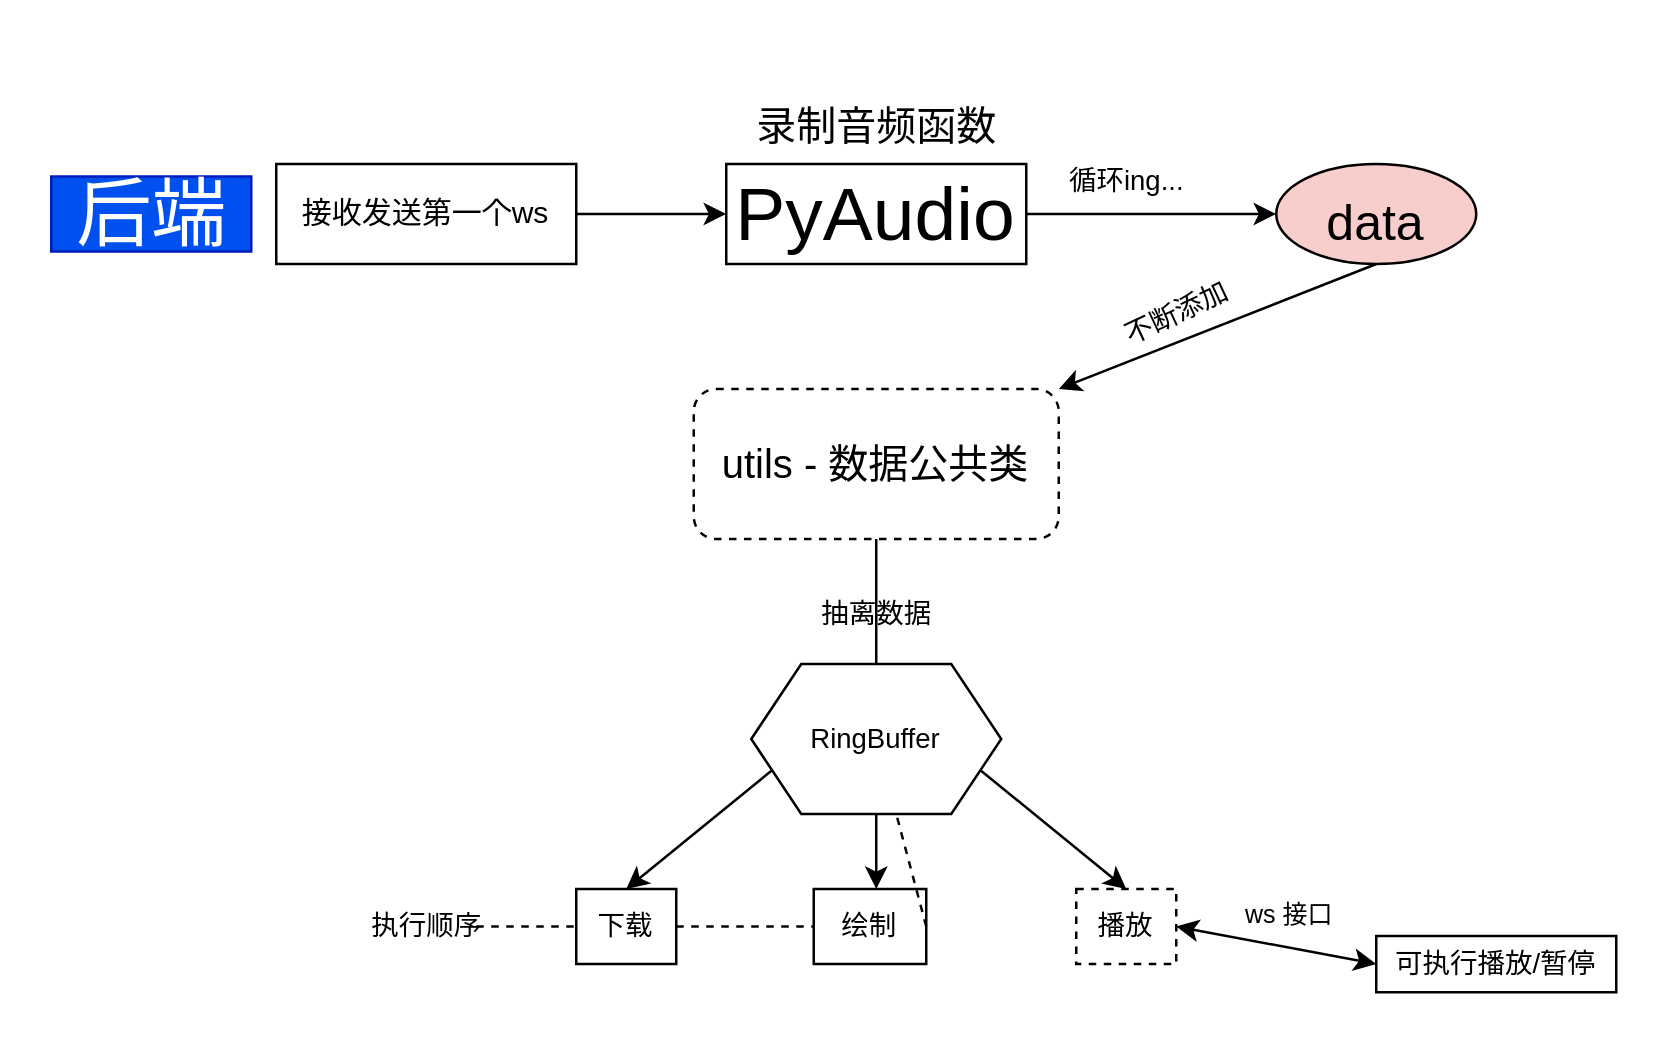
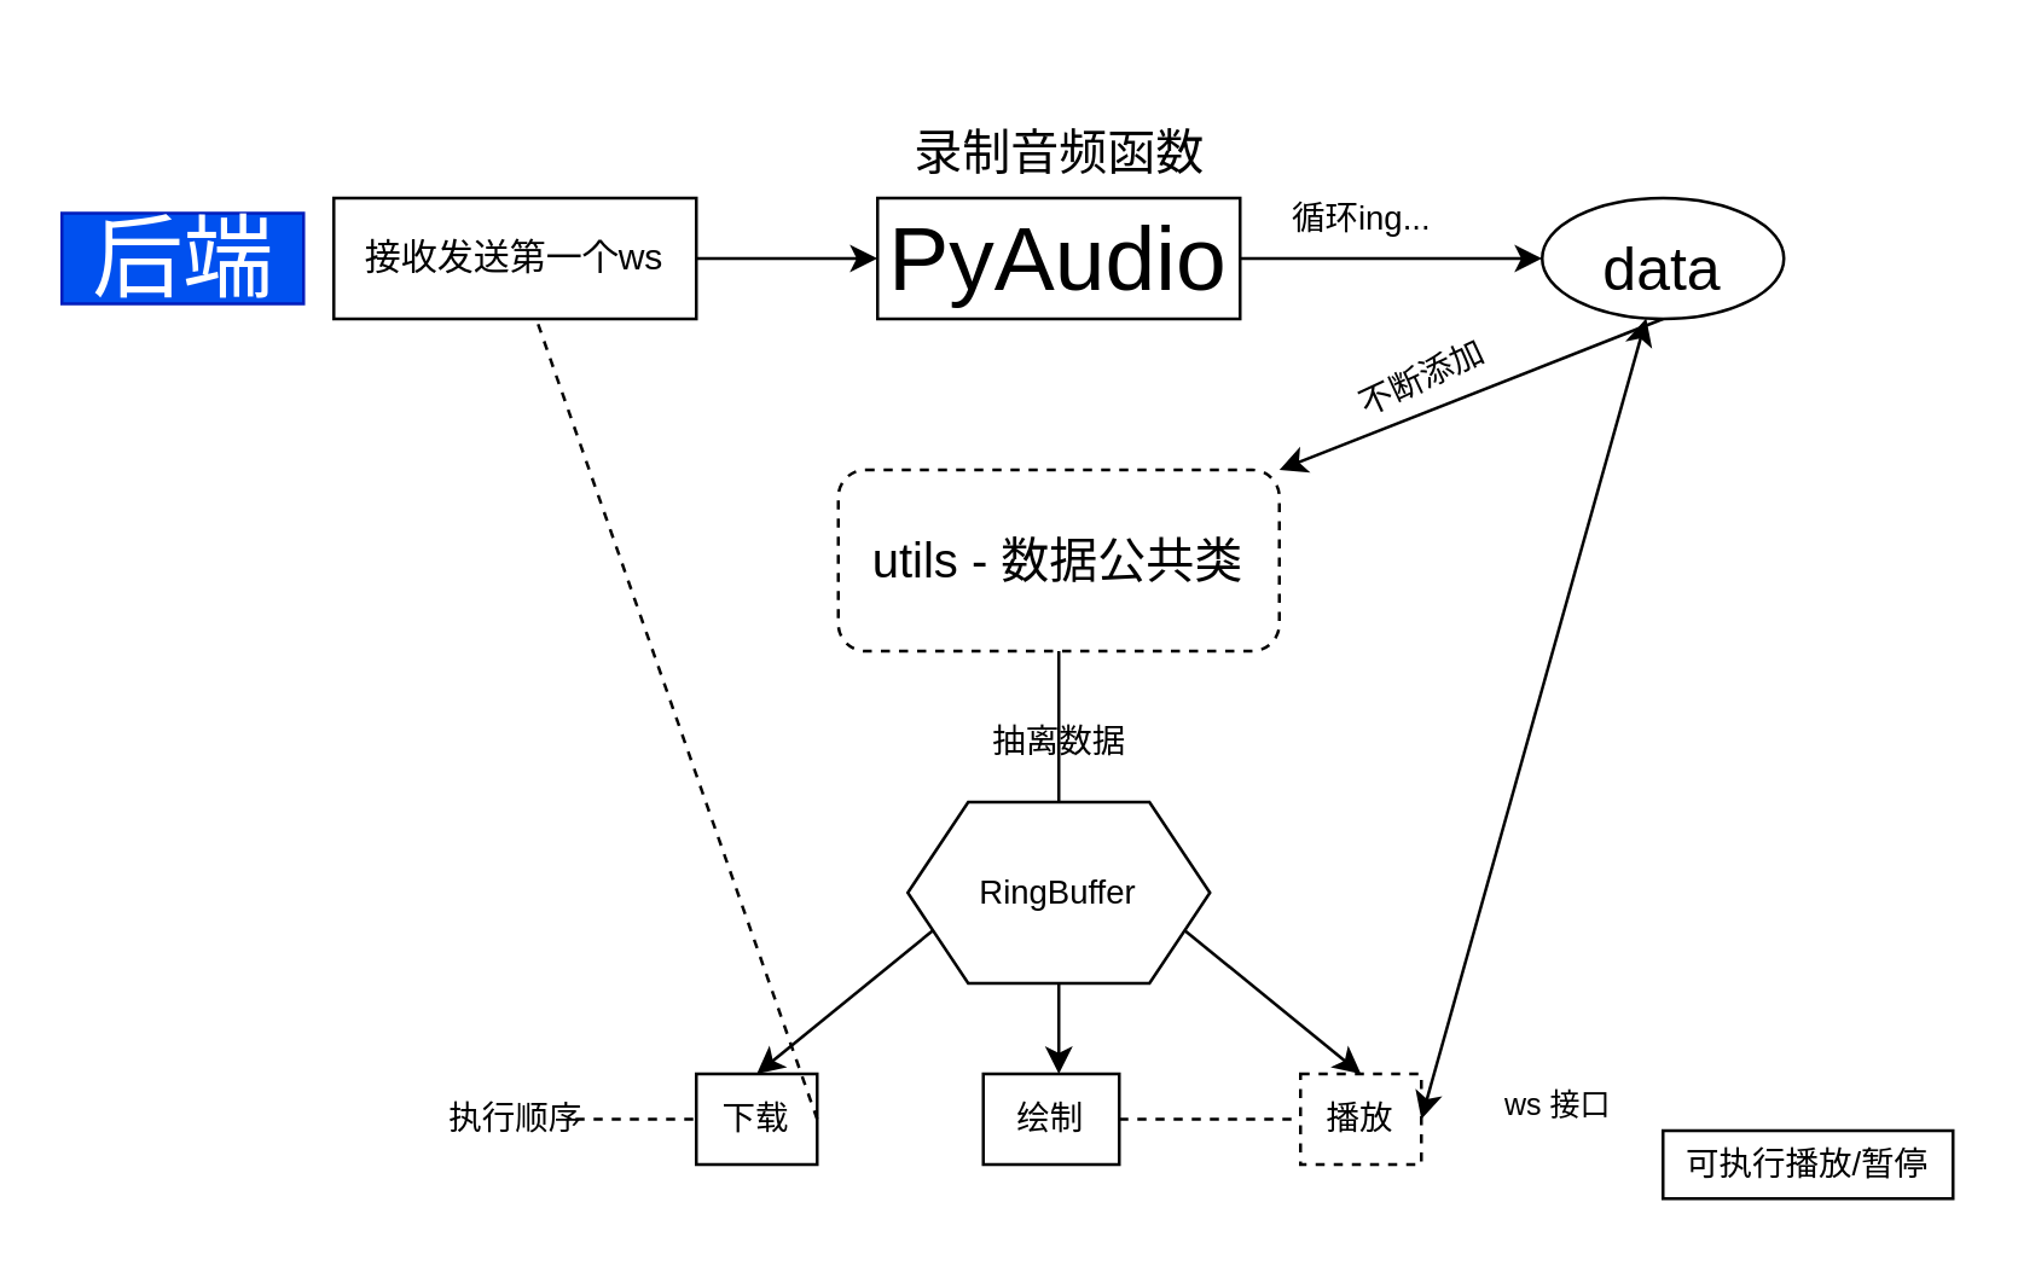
  <mxCell id="0" />
  <mxCell id="1" parent="0" />
  <mxCell id="2" style="edgeStyle=none;html=1;fontSize=30;" edge="1" parent="1" source="3"><mxGeometry relative="1" as="geometry"><mxPoint x="290" y="85" as="targetPoint" /></mxGeometry></mxCell>
  <mxCell id="3" value="接收发送第一个ws" style="whiteSpace=wrap;html=1;" vertex="1" parent="1"><mxGeometry x="110" y="65" width="120" height="40" as="geometry" /></mxCell>
  <mxCell id="4" value="&lt;span style=&quot;font-size: 30px&quot;&gt;后端&lt;/span&gt;" style="text;html=1;align=center;verticalAlign=middle;resizable=0;points=[];autosize=1;strokeColor=#001DBC;fillColor=#0050ef;fontColor=#ffffff;" vertex="1" parent="1"><mxGeometry x="20" y="70" width="80" height="30" as="geometry" /></mxCell>
  <mxCell id="5" value="" style="edgeStyle=none;html=1;fontSize=16;" edge="1" parent="1" source="6" target="11"><mxGeometry relative="1" as="geometry" /></mxCell>
  <mxCell id="6" value="PyAudio" style="whiteSpace=wrap;html=1;fontSize=30;" vertex="1" parent="1"><mxGeometry x="290" y="65" width="120" height="40" as="geometry" /></mxCell>
  <mxCell id="7" value="&lt;font style=&quot;font-size: 16px&quot;&gt;录制音频函数&lt;/font&gt;" style="text;html=1;align=center;verticalAlign=middle;resizable=0;points=[];autosize=1;strokeColor=none;fillColor=none;fontSize=30;" vertex="1" parent="1"><mxGeometry x="295" y="20" width="110" height="50" as="geometry" /></mxCell>
  <mxCell id="8" style="edgeStyle=none;html=1;exitX=0.5;exitY=1;exitDx=0;exitDy=0;fontSize=11;" edge="1" parent="1" source="9"><mxGeometry relative="1" as="geometry"><mxPoint x="350" y="305" as="targetPoint" /></mxGeometry></mxCell>
  <mxCell id="9" value="utils - 数据公共类" style="rounded=1;whiteSpace=wrap;html=1;fontSize=16;dashed=1;" vertex="1" parent="1"><mxGeometry x="277" y="155" width="146" height="60" as="geometry" /></mxCell>
  <mxCell id="10" style="edgeStyle=none;html=1;exitX=0.5;exitY=1;exitDx=0;exitDy=0;entryX=1;entryY=0;entryDx=0;entryDy=0;fontSize=11;" edge="1" parent="1" source="11" target="9"><mxGeometry relative="1" as="geometry" /></mxCell>
- <mxCell id="11" value="&lt;font style=&quot;font-size: 20px&quot;&gt;data&lt;/font&gt;" style="ellipse;whiteSpace=wrap;html=1;fontSize=30;fillColor=#f8cecc;" vertex="1" parent="1"><mxGeometry x="510" y="65" width="80" height="40" as="geometry" /></mxCell>
+ <mxCell id="11" value="&lt;font style=&quot;font-size: 20px&quot;&gt;data&lt;/font&gt;" style="ellipse;whiteSpace=wrap;html=1;fontSize=30;" vertex="1" parent="1"><mxGeometry x="510" y="65" width="80" height="40" as="geometry" /></mxCell>
  <mxCell id="12" value="&lt;font style=&quot;font-size: 11px&quot;&gt;循环ing...&lt;/font&gt;" style="text;html=1;align=center;verticalAlign=middle;resizable=0;points=[];autosize=1;strokeColor=none;fillColor=none;fontSize=16;" vertex="1" parent="1"><mxGeometry x="420" y="55" width="60" height="30" as="geometry" /></mxCell>
  <mxCell id="13" value="不断添加" style="text;html=1;align=center;verticalAlign=middle;resizable=0;points=[];autosize=1;strokeColor=none;fillColor=none;fontSize=11;rotation=-25;" vertex="1" parent="1"><mxGeometry x="440" y="115" width="60" height="20" as="geometry" /></mxCell>
  <mxCell id="14" value="RingBuffer" style="shape=hexagon;perimeter=hexagonPerimeter2;whiteSpace=wrap;html=1;fixedSize=1;fontSize=11;" vertex="1" parent="1"><mxGeometry x="300" y="265" width="100" height="60" as="geometry" /></mxCell>
  <mxCell id="15" value="抽离数据" style="text;html=1;align=center;verticalAlign=middle;resizable=0;points=[];autosize=1;strokeColor=none;fillColor=none;fontSize=11;" vertex="1" parent="1"><mxGeometry x="320" y="235" width="60" height="20" as="geometry" /></mxCell>
  <mxCell id="16" value="" style="endArrow=classic;html=1;fontSize=11;exitX=1;exitY=0.75;exitDx=0;exitDy=0;entryX=0.5;entryY=0;entryDx=0;entryDy=0;" edge="1" parent="1" source="14" target="21"><mxGeometry width="50" height="50" relative="1" as="geometry"><mxPoint x="490" y="355" as="sourcePoint" /><mxPoint x="430" y="345" as="targetPoint" /></mxGeometry></mxCell>
  <mxCell id="17" value="" style="endArrow=classic;html=1;fontSize=11;exitX=0.5;exitY=1;exitDx=0;exitDy=0;" edge="1" parent="1" source="14"><mxGeometry width="50" height="50" relative="1" as="geometry"><mxPoint x="490" y="355" as="sourcePoint" /><mxPoint x="350" y="355" as="targetPoint" /></mxGeometry></mxCell>
  <mxCell id="18" value="" style="endArrow=classic;html=1;fontSize=11;exitX=0;exitY=0.75;exitDx=0;exitDy=0;entryX=0.5;entryY=0;entryDx=0;entryDy=0;" edge="1" parent="1" source="14" target="19"><mxGeometry width="50" height="50" relative="1" as="geometry"><mxPoint x="490" y="355" as="sourcePoint" /><mxPoint x="270" y="345" as="targetPoint" /></mxGeometry></mxCell>
  <mxCell id="19" value="下载" style="whiteSpace=wrap;html=1;fontSize=11;" vertex="1" parent="1"><mxGeometry x="230" y="355" width="40" height="30" as="geometry" /></mxCell>
  <mxCell id="20" value="绘制" style="whiteSpace=wrap;html=1;fontSize=11;" vertex="1" parent="1"><mxGeometry x="325" y="355" width="45" height="30" as="geometry" /></mxCell>
  <mxCell id="21" value="播放" style="whiteSpace=wrap;html=1;fontSize=11;dashed=1;" vertex="1" parent="1"><mxGeometry x="430" y="355" width="40" height="30" as="geometry" /></mxCell>
  <mxCell id="22" value="" style="endArrow=none;dashed=1;html=1;fontSize=11;entryX=0;entryY=0.5;entryDx=0;entryDy=0;" edge="1" parent="1" target="19"><mxGeometry width="50" height="50" relative="1" as="geometry"><mxPoint x="190" y="370" as="sourcePoint" /><mxPoint x="540" y="225" as="targetPoint" /></mxGeometry></mxCell>
  <mxCell id="23" value="执行顺序" style="text;html=1;align=center;verticalAlign=middle;resizable=0;points=[];autosize=1;strokeColor=none;fillColor=none;fontSize=11;" vertex="1" parent="1"><mxGeometry x="140" y="360" width="60" height="20" as="geometry" /></mxCell>
- <mxCell id="24" value="" style="endArrow=none;dashed=1;html=1;fontSize=11;exitX=1;exitY=0.5;exitDx=0;exitDy=0;entryX=0;entryY=0.5;entryDx=0;entryDy=0;" edge="1" parent="1" source="19" target="20"><mxGeometry width="50" height="50" relative="1" as="geometry"><mxPoint x="490" y="275" as="sourcePoint" /><mxPoint x="540" y="225" as="targetPoint" /></mxGeometry></mxCell>
- <mxCell id="25" value="" style="endArrow=none;dashed=1;html=1;fontSize=11;exitX=1;exitY=0.5;exitDx=0;exitDy=0;" edge="1" parent="1" source="20" target="14"><mxGeometry width="50" height="50" relative="1" as="geometry"><mxPoint x="490" y="275" as="sourcePoint" /><mxPoint x="540" y="225" as="targetPoint" /></mxGeometry></mxCell>
+ <mxCell id="24" value="" style="endArrow=none;dashed=1;html=1;fontSize=11;exitX=1;exitY=0.5;exitDx=0;exitDy=0;" edge="1" parent="1" source="19" target="3"><mxGeometry width="50" height="50" relative="1" as="geometry"><mxPoint x="490" y="275" as="sourcePoint" /><mxPoint x="540" y="225" as="targetPoint" /></mxGeometry></mxCell>
+ <mxCell id="25" value="" style="endArrow=none;dashed=1;html=1;fontSize=11;exitX=1;exitY=0.5;exitDx=0;exitDy=0;entryX=0;entryY=0.5;entryDx=0;entryDy=0;" edge="1" parent="1" source="20" target="21"><mxGeometry width="50" height="50" relative="1" as="geometry"><mxPoint x="490" y="275" as="sourcePoint" /><mxPoint x="540" y="225" as="targetPoint" /></mxGeometry></mxCell>
  <mxCell id="26" value="可执行播放/暂停" style="shape=trapezoid;perimeter=trapezoidPerimeter;whiteSpace=wrap;html=1;fixedSize=1;fontSize=11;size=-4;" vertex="1" parent="1"><mxGeometry x="550" y="373.75" width="96" height="22.5" as="geometry" /></mxCell>
- <mxCell id="27" value="" style="endArrow=classic;startArrow=classic;html=1;fontSize=11;exitX=1;exitY=0.5;exitDx=0;exitDy=0;entryX=0;entryY=0.5;entryDx=0;entryDy=0;" edge="1" parent="1" source="21" target="26"><mxGeometry width="50" height="50" relative="1" as="geometry"><mxPoint x="490" y="265" as="sourcePoint" /><mxPoint x="540" y="215" as="targetPoint" /></mxGeometry></mxCell>
+ <mxCell id="27" value="" style="endArrow=classic;startArrow=classic;html=1;fontSize=11;exitX=1;exitY=0.5;exitDx=0;exitDy=0;" edge="1" parent="1" source="21" target="11"><mxGeometry width="50" height="50" relative="1" as="geometry"><mxPoint x="490" y="265" as="sourcePoint" /><mxPoint x="540" y="215" as="targetPoint" /></mxGeometry></mxCell>
  <mxCell id="28" value="&lt;span&gt;&lt;font style=&quot;font-size: 10px&quot;&gt;ws 接口&lt;/font&gt;&lt;/span&gt;" style="text;html=1;align=center;verticalAlign=middle;resizable=0;points=[];autosize=1;strokeColor=none;fillColor=none;fontSize=11;" vertex="1" parent="1"><mxGeometry x="490" y="355" width="50" height="20" as="geometry" /></mxCell>
